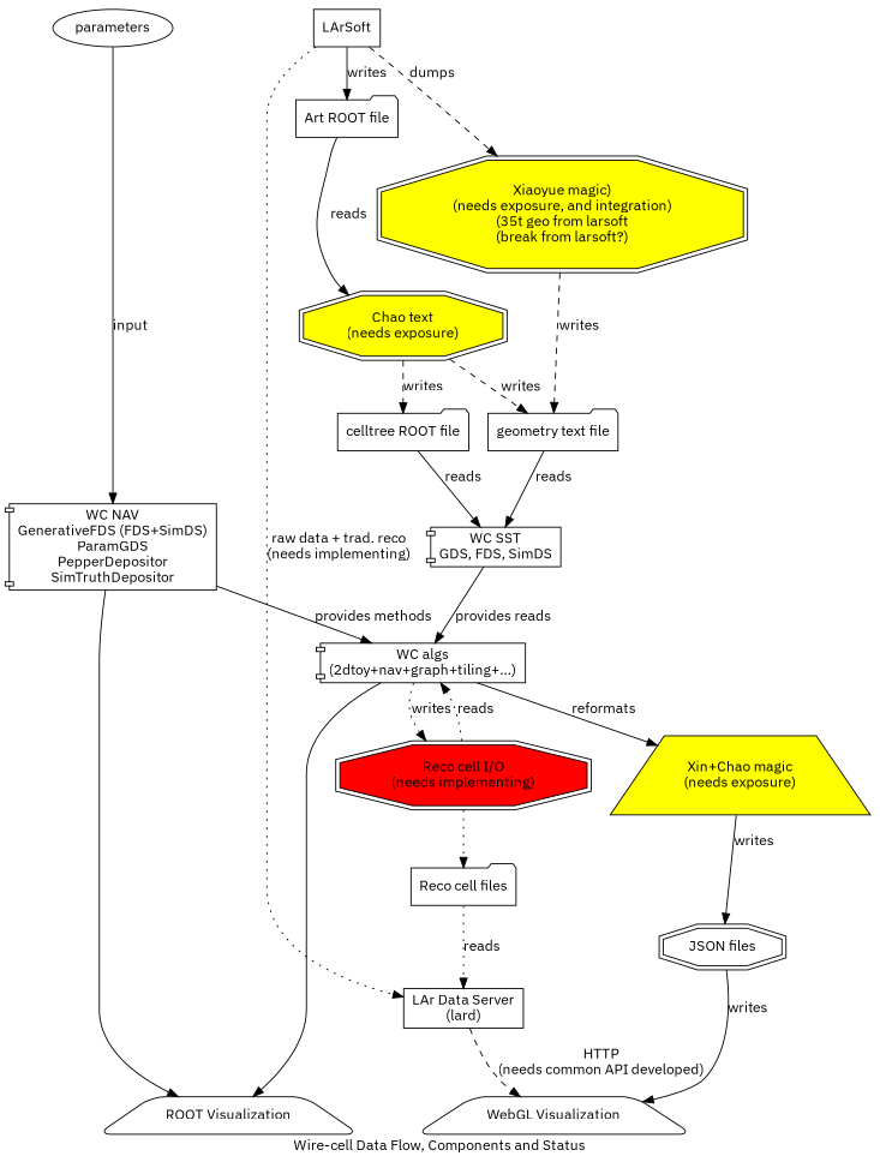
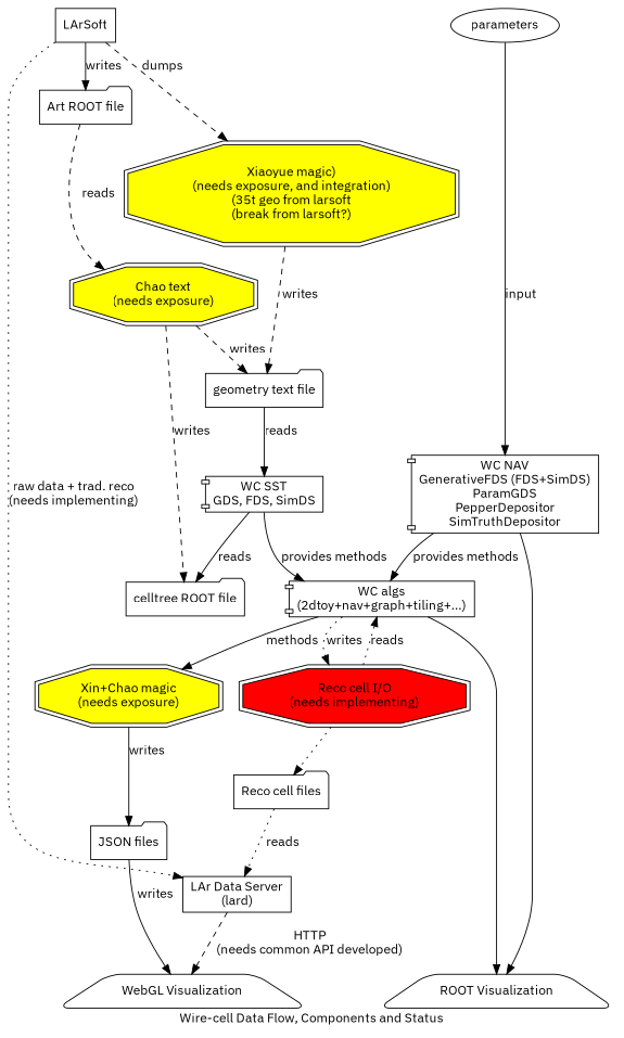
  digraph {
    fontname="IBM Plex Sans"
    label="Wire-cell Data Flow, Components and Status"
    node [fontname="IBM Plex Sans" shape=folder]
    edge [fontname="IBM Plex Sans"]
    n1 [label=LArSoft shape=box]
    n2 [label=parameters shape=ellipse]
    n3 [label="WebGL Visualization" shape=trapezium style=rounded]
    n4 [label="ROOT Visualization" shape=trapezium style=rounded]
    n5 [label="Art ROOT file"]
    n6 [fillcolor=yellow label="Xiaoyue magic)\n(needs exposure, and integration)\n(35t geo from larsoft\n(break from larsoft?)" shape=doubleoctagon style=filled]
    n7 [label="LAr Data Server\n(lard)" shape=box]
    n8 [label="WC NAV\nGenerativeFDS (FDS+SimDS)\nParamGDS\nPepperDepositor\nSimTruthDepositor" shape=component]
    n9 [fillcolor=yellow label="Chao text\n(needs exposure)" shape=doubleoctagon style=filled]
    n10 [label="geometry text file"]
    n11 [label="celltree ROOT file"]
    n12 [label="WC SST\nGDS, FDS, SimDS" shape=component]
    n13 [label="WC algs\n(2dtoy+nav+graph+tiling+...)" shape=component]
    n14 [fillcolor=red label="Reco cell I/O\n(needs implementing)" shape=doubleoctagon style=filled]
-   n15 [fillcolor=yellow label="Xin+Chao magic\n(needs exposure)" shape=trapezium style=filled]
+   n15 [fillcolor=yellow label="Xin+Chao magic\n(needs exposure)" shape=doubleoctagon style=filled]
    n16 [label="Reco cell files"]
-   n17 [label="JSON files" shape=doubleoctagon]
+   n17 [label="JSON files"]
    subgraph sub_1 {
      rank=same
      n1
      n2
    }
    subgraph sub_2 {
      rank=same
      n3
      n4
    }
    n1 -> n5 [label=writes]
    n1 -> n6 [label=dumps style=dashed]
    n1 -> n7 [label="raw data + trad. reco\n(needs implementing)" style=dotted]
    n2 -> n8 [label=input]
-   n5 -> n9 [label=reads style=solid]
+   n5 -> n9 [label=reads style=dashed]
    n6 -> n10 [label=writes style=dashed]
    n7 -> n3 [label="HTTP\n(needs common API developed)" style=dashed]
    n8 -> n4
    n8 -> n13 [label="provides methods"]
    n9 -> n10 [label=writes style=dashed]
    n9 -> n11 [label=writes style=dashed]
    n10 -> n12 [label=reads]
-   n11 -> n12 [label=reads]
-   n12 -> n13 [label="provides reads"]
+   n12 -> n11 [label=reads]
+   n12 -> n13 [label="provides methods"]
    n13 -> n4
    n13 -> n14 [label=writes style=dotted]
-   n13 -> n15 [label=reformats]
+   n13 -> n15 [label=methods]
    n14 -> n13 [label=reads style=dotted]
    n14 -> n16 [style=dotted]
    n15 -> n17 [label=writes]
    n16 -> n7 [label=reads style=dotted]
    n17 -> n3 [label=writes]
  }
